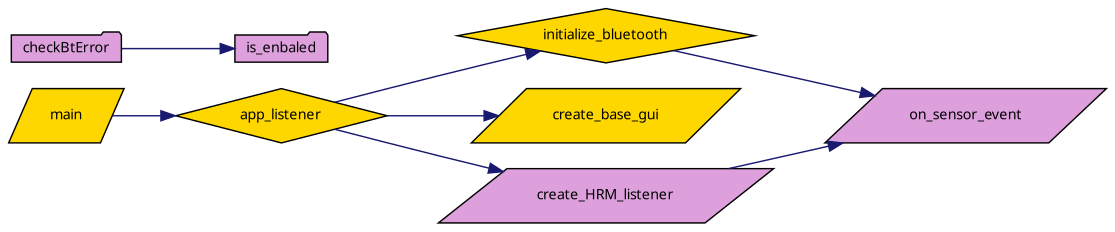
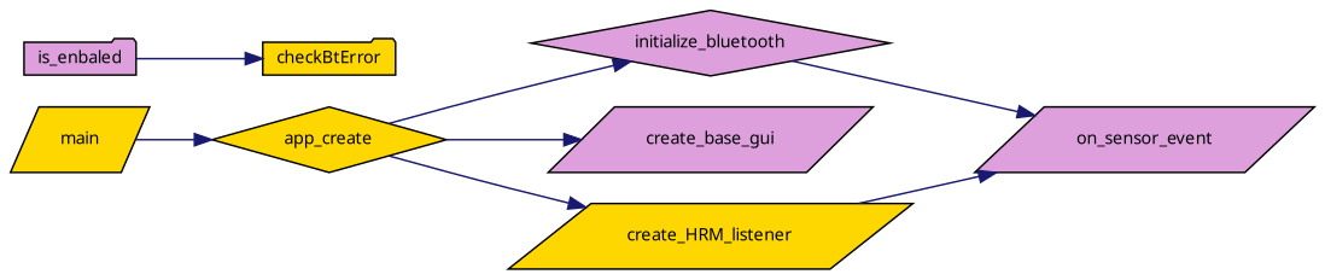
  digraph {
    fontname="Noto Sans"
    rankdir=LR
    node [color=black fillcolor=gold fontname="Noto Sans" fontsize=10 shape=parallelogram style=filled]
    edge [color=midnightblue fontname="Noto Sans" fontsize=10 labelfontname=Helvetica labelfontsize=10 style=solid]
    n1 [fontcolor=black height=0.2 label=main width=0.4]
-   n2 [height=0.2 label=app_listener shape=diamond width=0.4]
-   n3 [height=0.2 label=initialize_bluetooth shape=diamond width=0.4]
-   n4 [height=0.2 label=create_base_gui width=0.4]
-   n5 [fillcolor=plum height=0.2 label=create_HRM_listener width=0.4]
+   n2 [height=0.2 label=app_create shape=diamond width=0.4]
+   n3 [fillcolor=plum height=0.2 label=initialize_bluetooth shape=diamond width=0.4]
+   n4 [fillcolor=plum height=0.2 label=create_base_gui width=0.4]
+   n5 [height=0.2 label=create_HRM_listener width=0.4]
    n6 [fillcolor=plum height=0.2 label=on_sensor_event width=0.4]
    n7 [fillcolor=plum height=0.2 label=is_enbaled shape=folder width=0.4]
-   n8 [fillcolor=plum height=0.2 label=checkBtError shape=folder width=0.4]
+   n8 [height=0.2 label=checkBtError shape=folder width=0.4]
    n1 -> n2
    n2 -> n3
    n2 -> n4
    n2 -> n5
    n3 -> n6
    n5 -> n6
-   n8 -> n7
+   n7 -> n8
  }
